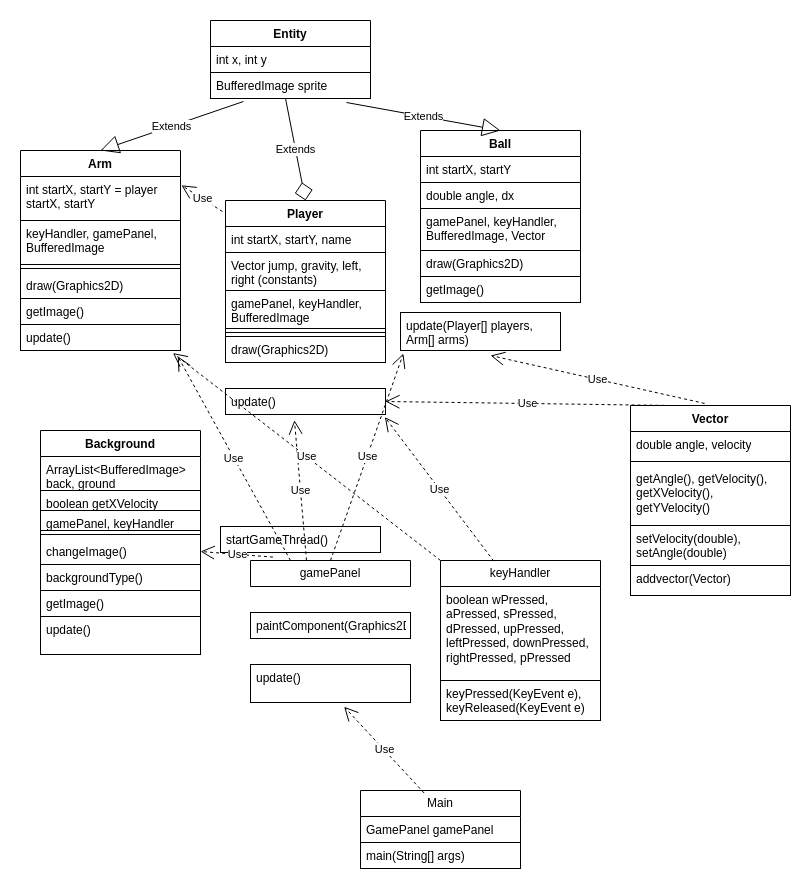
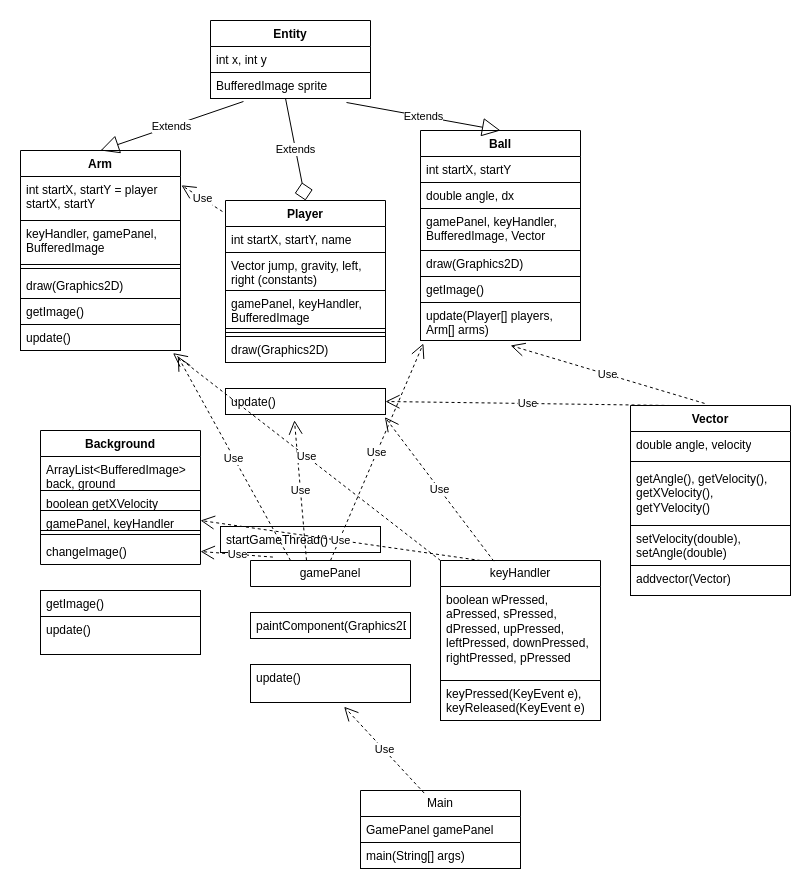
  <mxCell id="0" />
  <mxCell id="1" parent="0" />
  <mxCell id="2" value="Player" style="swimlane;fontStyle=1;align=center;verticalAlign=top;childLayout=stackLayout;horizontal=1;startSize=26;horizontalStack=0;resizeParent=1;resizeParentMax=0;resizeLast=0;collapsible=1;marginBottom=0;whiteSpace=wrap;html=1;" vertex="1" parent="1"><mxGeometry x="225" y="200" width="160" height="136" as="geometry" /></mxCell>
  <mxCell id="3" value="int startX, startY, name" style="text;strokeColor=none;fillColor=none;align=left;verticalAlign=top;spacingLeft=4;spacingRight=4;overflow=hidden;rotatable=0;points=[[0,0.5],[1,0.5]];portConstraint=eastwest;whiteSpace=wrap;html=1;" vertex="1" parent="2"><mxGeometry y="26" width="160" height="26" as="geometry" /></mxCell>
  <mxCell id="4" value="Vector jump, gravity, left, right (constants)" style="text;strokeColor=default;fillColor=none;align=left;verticalAlign=top;spacingLeft=4;spacingRight=4;overflow=hidden;rotatable=0;points=[[0,0.5],[1,0.5]];portConstraint=eastwest;whiteSpace=wrap;html=1;" vertex="1" parent="2"><mxGeometry y="52" width="160" height="38" as="geometry" /></mxCell>
  <mxCell id="5" value="gamePanel, keyHandler, BufferedImage" style="text;strokeColor=default;fillColor=none;align=left;verticalAlign=top;spacingLeft=4;spacingRight=4;overflow=hidden;rotatable=0;points=[[0,0.5],[1,0.5]];portConstraint=eastwest;whiteSpace=wrap;html=1;" vertex="1" parent="2"><mxGeometry y="90" width="160" height="38" as="geometry" /></mxCell>
  <mxCell id="6" value="" style="line;strokeWidth=1;fillColor=none;align=left;verticalAlign=middle;spacingTop=-1;spacingLeft=3;spacingRight=3;rotatable=0;labelPosition=right;points=[];portConstraint=eastwest;strokeColor=inherit;" vertex="1" parent="2"><mxGeometry y="128" width="160" height="8" as="geometry" /></mxCell>
  <mxCell id="7" value="Arm" style="swimlane;fontStyle=1;align=center;verticalAlign=top;childLayout=stackLayout;horizontal=1;startSize=26;horizontalStack=0;resizeParent=1;resizeParentMax=0;resizeLast=0;collapsible=1;marginBottom=0;whiteSpace=wrap;html=1;" vertex="1" parent="1"><mxGeometry x="20" y="150" width="160" height="200" as="geometry" /></mxCell>
  <mxCell id="8" value="int startX, startY = player startX, startY" style="text;strokeColor=none;fillColor=none;align=left;verticalAlign=top;spacingLeft=4;spacingRight=4;overflow=hidden;rotatable=0;points=[[0,0.5],[1,0.5]];portConstraint=eastwest;whiteSpace=wrap;html=1;" vertex="1" parent="7"><mxGeometry y="26" width="160" height="44" as="geometry" /></mxCell>
  <mxCell id="9" value="keyHandler, gamePanel, BufferedImage" style="text;strokeColor=default;fillColor=none;align=left;verticalAlign=top;spacingLeft=4;spacingRight=4;overflow=hidden;rotatable=0;points=[[0,0.5],[1,0.5]];portConstraint=eastwest;whiteSpace=wrap;html=1;" vertex="1" parent="7"><mxGeometry y="70" width="160" height="44" as="geometry" /></mxCell>
  <mxCell id="10" value="" style="line;strokeWidth=1;fillColor=none;align=left;verticalAlign=middle;spacingTop=-1;spacingLeft=3;spacingRight=3;rotatable=0;labelPosition=right;points=[];portConstraint=eastwest;strokeColor=inherit;" vertex="1" parent="7"><mxGeometry y="114" width="160" height="8" as="geometry" /></mxCell>
  <mxCell id="11" value="draw(Graphics2D)" style="text;strokeColor=none;fillColor=none;align=left;verticalAlign=top;spacingLeft=4;spacingRight=4;overflow=hidden;rotatable=0;points=[[0,0.5],[1,0.5]];portConstraint=eastwest;whiteSpace=wrap;html=1;" vertex="1" parent="7"><mxGeometry y="122" width="160" height="26" as="geometry" /></mxCell>
  <mxCell id="12" value="getImage()" style="text;strokeColor=default;fillColor=none;align=left;verticalAlign=top;spacingLeft=4;spacingRight=4;overflow=hidden;rotatable=0;points=[[0,0.5],[1,0.5]];portConstraint=eastwest;whiteSpace=wrap;html=1;" vertex="1" parent="7"><mxGeometry y="148" width="160" height="26" as="geometry" /></mxCell>
  <mxCell id="13" value="update()" style="text;strokeColor=default;fillColor=none;align=left;verticalAlign=top;spacingLeft=4;spacingRight=4;overflow=hidden;rotatable=0;points=[[0,0.5],[1,0.5]];portConstraint=eastwest;whiteSpace=wrap;html=1;" vertex="1" parent="7"><mxGeometry y="174" width="160" height="26" as="geometry" /></mxCell>
  <mxCell id="14" value="Entity" style="swimlane;fontStyle=1;align=center;verticalAlign=top;childLayout=stackLayout;horizontal=1;startSize=26;horizontalStack=0;resizeParent=1;resizeParentMax=0;resizeLast=0;collapsible=1;marginBottom=0;whiteSpace=wrap;html=1;" vertex="1" parent="1"><mxGeometry x="210" y="20" width="160" height="78" as="geometry" /></mxCell>
  <mxCell id="15" value="int x, int y" style="text;strokeColor=none;fillColor=none;align=left;verticalAlign=top;spacingLeft=4;spacingRight=4;overflow=hidden;rotatable=0;points=[[0,0.5],[1,0.5]];portConstraint=eastwest;whiteSpace=wrap;html=1;" vertex="1" parent="14"><mxGeometry y="26" width="160" height="26" as="geometry" /></mxCell>
  <mxCell id="16" value="BufferedImage sprite" style="text;strokeColor=default;fillColor=none;align=left;verticalAlign=top;spacingLeft=4;spacingRight=4;overflow=hidden;rotatable=0;points=[[0,0.5],[1,0.5]];portConstraint=eastwest;whiteSpace=wrap;html=1;" vertex="1" parent="14"><mxGeometry y="52" width="160" height="26" as="geometry" /></mxCell>
  <mxCell id="17" value="Background" style="swimlane;fontStyle=1;align=center;verticalAlign=top;childLayout=stackLayout;horizontal=1;startSize=26;horizontalStack=0;resizeParent=1;resizeParentMax=0;resizeLast=0;collapsible=1;marginBottom=0;whiteSpace=wrap;html=1;" vertex="1" parent="1"><mxGeometry x="40" y="430" width="160" height="134" as="geometry" /></mxCell>
  <mxCell id="18" value="ArrayList&amp;lt;BufferedImage&amp;gt; back, ground" style="text;strokeColor=none;fillColor=none;align=left;verticalAlign=top;spacingLeft=4;spacingRight=4;overflow=hidden;rotatable=0;points=[[0,0.5],[1,0.5]];portConstraint=eastwest;whiteSpace=wrap;html=1;" vertex="1" parent="17"><mxGeometry y="26" width="160" height="34" as="geometry" /></mxCell>
  <mxCell id="19" value="boolean getXVelocity" style="text;strokeColor=default;fillColor=none;align=left;verticalAlign=top;spacingLeft=4;spacingRight=4;overflow=hidden;rotatable=0;points=[[0,0.5],[1,0.5]];portConstraint=eastwest;whiteSpace=wrap;html=1;" vertex="1" parent="17"><mxGeometry y="60" width="160" height="20" as="geometry" /></mxCell>
  <mxCell id="20" value="gamePanel, keyHandler" style="text;strokeColor=default;fillColor=none;align=left;verticalAlign=top;spacingLeft=4;spacingRight=4;overflow=hidden;rotatable=0;points=[[0,0.5],[1,0.5]];portConstraint=eastwest;whiteSpace=wrap;html=1;" vertex="1" parent="17"><mxGeometry y="80" width="160" height="20" as="geometry" /></mxCell>
  <mxCell id="21" value="" style="line;strokeWidth=1;fillColor=none;align=left;verticalAlign=middle;spacingTop=-1;spacingLeft=3;spacingRight=3;rotatable=0;labelPosition=right;points=[];portConstraint=eastwest;strokeColor=inherit;" vertex="1" parent="17"><mxGeometry y="100" width="160" height="8" as="geometry" /></mxCell>
  <mxCell id="22" value="changeImage()" style="text;strokeColor=none;fillColor=none;align=left;verticalAlign=top;spacingLeft=4;spacingRight=4;overflow=hidden;rotatable=0;points=[[0,0.5],[1,0.5]];portConstraint=eastwest;whiteSpace=wrap;html=1;" vertex="1" parent="17"><mxGeometry y="108" width="160" height="26" as="geometry" /></mxCell>
  <mxCell id="23" value="Ball" style="swimlane;fontStyle=1;align=center;verticalAlign=top;childLayout=stackLayout;horizontal=1;startSize=26;horizontalStack=0;resizeParent=1;resizeParentMax=0;resizeLast=0;collapsible=1;marginBottom=0;whiteSpace=wrap;html=1;" vertex="1" parent="1"><mxGeometry x="420" y="130" width="160" height="120" as="geometry" /></mxCell>
  <mxCell id="24" value="int startX, startY" style="text;strokeColor=none;fillColor=none;align=left;verticalAlign=top;spacingLeft=4;spacingRight=4;overflow=hidden;rotatable=0;points=[[0,0.5],[1,0.5]];portConstraint=eastwest;whiteSpace=wrap;html=1;" vertex="1" parent="23"><mxGeometry y="26" width="160" height="26" as="geometry" /></mxCell>
  <mxCell id="25" value="double angle, dx" style="text;strokeColor=default;fillColor=none;align=left;verticalAlign=top;spacingLeft=4;spacingRight=4;overflow=hidden;rotatable=0;points=[[0,0.5],[1,0.5]];portConstraint=eastwest;whiteSpace=wrap;html=1;" vertex="1" parent="23"><mxGeometry y="52" width="160" height="26" as="geometry" /></mxCell>
  <mxCell id="26" value="gamePanel, keyHandler, BufferedImage, Vector" style="text;strokeColor=default;fillColor=none;align=left;verticalAlign=top;spacingLeft=4;spacingRight=4;overflow=hidden;rotatable=0;points=[[0,0.5],[1,0.5]];portConstraint=eastwest;whiteSpace=wrap;html=1;" vertex="1" parent="23"><mxGeometry y="78" width="160" height="42" as="geometry" /></mxCell>
  <mxCell id="27" value="Vector" style="swimlane;fontStyle=1;align=center;verticalAlign=top;childLayout=stackLayout;horizontal=1;startSize=26;horizontalStack=0;resizeParent=1;resizeParentMax=0;resizeLast=0;collapsible=1;marginBottom=0;whiteSpace=wrap;html=1;" vertex="1" parent="1"><mxGeometry x="630" y="405" width="160" height="190" as="geometry" /></mxCell>
  <mxCell id="28" value="double angle, velocity" style="text;strokeColor=none;fillColor=none;align=left;verticalAlign=top;spacingLeft=4;spacingRight=4;overflow=hidden;rotatable=0;points=[[0,0.5],[1,0.5]];portConstraint=eastwest;whiteSpace=wrap;html=1;" vertex="1" parent="27"><mxGeometry y="26" width="160" height="26" as="geometry" /></mxCell>
  <mxCell id="29" value="" style="line;strokeWidth=1;fillColor=none;align=left;verticalAlign=middle;spacingTop=-1;spacingLeft=3;spacingRight=3;rotatable=0;labelPosition=right;points=[];portConstraint=eastwest;strokeColor=inherit;" vertex="1" parent="27"><mxGeometry y="52" width="160" height="8" as="geometry" /></mxCell>
  <mxCell id="30" value="getAngle(), getVelocity(), getXVelocity(), getYVelocity()" style="text;strokeColor=none;fillColor=none;align=left;verticalAlign=top;spacingLeft=4;spacingRight=4;overflow=hidden;rotatable=0;points=[[0,0.5],[1,0.5]];portConstraint=eastwest;whiteSpace=wrap;html=1;" vertex="1" parent="27"><mxGeometry y="60" width="160" height="60" as="geometry" /></mxCell>
  <mxCell id="31" value="setVelocity(double), setAngle(double)" style="text;strokeColor=default;fillColor=none;align=left;verticalAlign=top;spacingLeft=4;spacingRight=4;overflow=hidden;rotatable=0;points=[[0,0.5],[1,0.5]];portConstraint=eastwest;whiteSpace=wrap;html=1;" vertex="1" parent="27"><mxGeometry y="120" width="160" height="40" as="geometry" /></mxCell>
  <mxCell id="32" value="addvector(Vector)" style="text;strokeColor=default;fillColor=none;align=left;verticalAlign=top;spacingLeft=4;spacingRight=4;overflow=hidden;rotatable=0;points=[[0,0.5],[1,0.5]];portConstraint=eastwest;whiteSpace=wrap;html=1;" vertex="1" parent="27"><mxGeometry y="160" width="160" height="30" as="geometry" /></mxCell>
  <mxCell id="33" value="Extends" style="endArrow=block;endSize=16;endFill=0;html=1;rounded=0;entryX=0.5;entryY=0;entryDx=0;entryDy=0;exitX=0.206;exitY=1.115;exitDx=0;exitDy=0;exitPerimeter=0;" edge="1" parent="1" source="16" target="7"><mxGeometry width="160" relative="1" as="geometry"><mxPoint x="20" y="70" as="sourcePoint" /><mxPoint x="180" y="70" as="targetPoint" /></mxGeometry></mxCell>
  <mxCell id="34" value="Extends" style="endArrow=block;endSize=16;endFill=0;html=1;rounded=0;exitX=0.85;exitY=1.154;exitDx=0;exitDy=0;exitPerimeter=0;entryX=0.5;entryY=0;entryDx=0;entryDy=0;" edge="1" parent="1" source="16" target="23"><mxGeometry width="160" relative="1" as="geometry"><mxPoint x="360" y="100" as="sourcePoint" /><mxPoint x="520" y="100" as="targetPoint" /></mxGeometry></mxCell>
  <mxCell id="35" value="Extends" style="endArrow=diamond;endSize=16;endFill=0;html=1;rounded=0;exitX=0.469;exitY=1;exitDx=0;exitDy=0;exitPerimeter=0;entryX=0.5;entryY=0;entryDx=0;entryDy=0;" edge="1" parent="1" source="16" target="2"><mxGeometry width="160" relative="1" as="geometry"><mxPoint x="310" y="250" as="sourcePoint" /><mxPoint x="470" y="250" as="targetPoint" /></mxGeometry></mxCell>
  <mxCell id="36" value="Use" style="endArrow=open;endSize=12;dashed=1;html=1;rounded=0;entryX=1.006;entryY=0.174;entryDx=0;entryDy=0;entryPerimeter=0;exitX=-0.019;exitY=0.081;exitDx=0;exitDy=0;exitPerimeter=0;" edge="1" parent="1" source="2" target="7"><mxGeometry width="160" relative="1" as="geometry"><mxPoint x="140" y="300" as="sourcePoint" /><mxPoint x="300" y="300" as="targetPoint" /></mxGeometry></mxCell>
  <mxCell id="37" value="draw(Graphics2D)" style="text;strokeColor=default;fillColor=none;align=left;verticalAlign=top;spacingLeft=4;spacingRight=4;overflow=hidden;rotatable=0;points=[[0,0.5],[1,0.5]];portConstraint=eastwest;whiteSpace=wrap;html=1;" vertex="1" parent="1"><mxGeometry x="225" y="336" width="160" height="26" as="geometry" /></mxCell>
  <mxCell id="38" value="update()" style="text;strokeColor=default;fillColor=none;align=left;verticalAlign=top;spacingLeft=4;spacingRight=4;overflow=hidden;rotatable=0;points=[[0,0.5],[1,0.5]];portConstraint=eastwest;whiteSpace=wrap;html=1;" vertex="1" parent="1"><mxGeometry x="225" y="388" width="160" height="26" as="geometry" /></mxCell>
  <mxCell id="39" value="draw(Graphics2D)" style="text;strokeColor=default;fillColor=none;align=left;verticalAlign=top;spacingLeft=4;spacingRight=4;overflow=hidden;rotatable=0;points=[[0,0.5],[1,0.5]];portConstraint=eastwest;whiteSpace=wrap;html=1;" vertex="1" parent="1"><mxGeometry x="420" y="250" width="160" height="26" as="geometry" /></mxCell>
  <mxCell id="40" value="getImage()" style="text;strokeColor=default;fillColor=none;align=left;verticalAlign=top;spacingLeft=4;spacingRight=4;overflow=hidden;rotatable=0;points=[[0,0.5],[1,0.5]];portConstraint=eastwest;whiteSpace=wrap;html=1;" vertex="1" parent="1"><mxGeometry x="420" y="276" width="160" height="26" as="geometry" /></mxCell>
- <mxCell id="41" value="update(Player[] players, Arm[] arms)" style="text;strokeColor=default;fillColor=none;align=left;verticalAlign=top;spacingLeft=4;spacingRight=4;overflow=hidden;rotatable=0;points=[[0,0.5],[1,0.5]];portConstraint=eastwest;whiteSpace=wrap;html=1;" vertex="1" parent="1"><mxGeometry x="400" y="312" width="160" height="38" as="geometry" /></mxCell>
+ <mxCell id="41" value="update(Player[] players, Arm[] arms)" style="text;strokeColor=default;fillColor=none;align=left;verticalAlign=top;spacingLeft=4;spacingRight=4;overflow=hidden;rotatable=0;points=[[0,0.5],[1,0.5]];portConstraint=eastwest;whiteSpace=wrap;html=1;" vertex="1" parent="1"><mxGeometry x="420" y="302" width="160" height="38" as="geometry" /></mxCell>
  <mxCell id="42" value="Use" style="endArrow=open;endSize=12;dashed=1;html=1;rounded=0;exitX=0.25;exitY=0;exitDx=0;exitDy=0;entryX=1;entryY=0.5;entryDx=0;entryDy=0;" edge="1" parent="1" source="27" target="38"><mxGeometry width="160" relative="1" as="geometry"><mxPoint x="310" y="350" as="sourcePoint" /><mxPoint x="470" y="350" as="targetPoint" /></mxGeometry></mxCell>
  <mxCell id="43" value="Use" style="endArrow=open;endSize=12;dashed=1;html=1;rounded=0;exitX=0.463;exitY=-0.011;exitDx=0;exitDy=0;entryX=0.563;entryY=1.132;entryDx=0;entryDy=0;entryPerimeter=0;exitPerimeter=0;" edge="1" parent="1" source="27" target="41"><mxGeometry width="160" relative="1" as="geometry"><mxPoint x="610" y="389" as="sourcePoint" /><mxPoint x="505" y="370" as="targetPoint" /></mxGeometry></mxCell>
- <mxCell id="44" value="backgroundType()" style="text;strokeColor=default;fillColor=none;align=left;verticalAlign=top;spacingLeft=4;spacingRight=4;overflow=hidden;rotatable=0;points=[[0,0.5],[1,0.5]];portConstraint=eastwest;whiteSpace=wrap;html=1;" vertex="1" parent="1"><mxGeometry x="40" y="564" width="160" height="26" as="geometry" /></mxCell>
  <mxCell id="45" value="getImage()" style="text;strokeColor=default;fillColor=none;align=left;verticalAlign=top;spacingLeft=4;spacingRight=4;overflow=hidden;rotatable=0;points=[[0,0.5],[1,0.5]];portConstraint=eastwest;whiteSpace=wrap;html=1;" vertex="1" parent="1"><mxGeometry x="40" y="590" width="160" height="26" as="geometry" /></mxCell>
  <mxCell id="46" value="update()" style="text;strokeColor=default;fillColor=none;align=left;verticalAlign=top;spacingLeft=4;spacingRight=4;overflow=hidden;rotatable=0;points=[[0,0.5],[1,0.5]];portConstraint=eastwest;whiteSpace=wrap;html=1;" vertex="1" parent="1"><mxGeometry x="40" y="616" width="160" height="38" as="geometry" /></mxCell>
  <mxCell id="47" value="keyHandler" style="swimlane;fontStyle=0;childLayout=stackLayout;horizontal=1;startSize=26;fillColor=none;horizontalStack=0;resizeParent=1;resizeParentMax=0;resizeLast=0;collapsible=1;marginBottom=0;whiteSpace=wrap;html=1;" vertex="1" parent="1"><mxGeometry x="440" y="560" width="160" height="160" as="geometry" /></mxCell>
  <mxCell id="48" value="boolean wPressed, aPressed, sPressed, dPressed, upPressed, leftPressed, downPressed, rightPressed, pPressed" style="text;strokeColor=none;fillColor=none;align=left;verticalAlign=top;spacingLeft=4;spacingRight=4;overflow=hidden;rotatable=0;points=[[0,0.5],[1,0.5]];portConstraint=eastwest;whiteSpace=wrap;html=1;" vertex="1" parent="47"><mxGeometry y="26" width="160" height="94" as="geometry" /></mxCell>
  <mxCell id="49" value="keyPressed(KeyEvent e), keyReleased(KeyEvent e)" style="text;strokeColor=default;fillColor=none;align=left;verticalAlign=top;spacingLeft=4;spacingRight=4;overflow=hidden;rotatable=0;points=[[0,0.5],[1,0.5]];portConstraint=eastwest;whiteSpace=wrap;html=1;" vertex="1" parent="47"><mxGeometry y="120" width="160" height="40" as="geometry" /></mxCell>
  <mxCell id="50" value="gamePanel" style="swimlane;fontStyle=0;childLayout=stackLayout;horizontal=1;startSize=26;fillColor=none;horizontalStack=0;resizeParent=1;resizeParentMax=0;resizeLast=0;collapsible=1;marginBottom=0;whiteSpace=wrap;html=1;" vertex="1" parent="1"><mxGeometry x="250" y="560" width="160" height="26" as="geometry" /></mxCell>
  <mxCell id="51" value="Main" style="swimlane;fontStyle=0;childLayout=stackLayout;horizontal=1;startSize=26;fillColor=none;horizontalStack=0;resizeParent=1;resizeParentMax=0;resizeLast=0;collapsible=1;marginBottom=0;whiteSpace=wrap;html=1;" vertex="1" parent="1"><mxGeometry x="360" y="790" width="160" height="78" as="geometry" /></mxCell>
  <mxCell id="52" value="GamePanel gamePanel" style="text;strokeColor=none;fillColor=none;align=left;verticalAlign=top;spacingLeft=4;spacingRight=4;overflow=hidden;rotatable=0;points=[[0,0.5],[1,0.5]];portConstraint=eastwest;whiteSpace=wrap;html=1;" vertex="1" parent="51"><mxGeometry y="26" width="160" height="26" as="geometry" /></mxCell>
  <mxCell id="53" value="main(String[] args)" style="text;strokeColor=default;fillColor=none;align=left;verticalAlign=top;spacingLeft=4;spacingRight=4;overflow=hidden;rotatable=0;points=[[0,0.5],[1,0.5]];portConstraint=eastwest;whiteSpace=wrap;html=1;" vertex="1" parent="51"><mxGeometry y="52" width="160" height="26" as="geometry" /></mxCell>
  <mxCell id="54" value="startGameThread()" style="text;strokeColor=default;fillColor=none;align=left;verticalAlign=top;spacingLeft=4;spacingRight=4;overflow=hidden;rotatable=0;points=[[0,0.5],[1,0.5]];portConstraint=eastwest;whiteSpace=wrap;html=1;" vertex="1" parent="1"><mxGeometry x="220" y="526" width="160" height="26" as="geometry" /></mxCell>
  <mxCell id="55" value="paintComponent(Graphics2D)" style="text;strokeColor=default;fillColor=none;align=left;verticalAlign=top;spacingLeft=4;spacingRight=4;overflow=hidden;rotatable=0;points=[[0,0.5],[1,0.5]];portConstraint=eastwest;whiteSpace=wrap;html=1;" vertex="1" parent="1"><mxGeometry x="250" y="612" width="160" height="26" as="geometry" /></mxCell>
  <mxCell id="56" value="update()" style="text;strokeColor=default;fillColor=none;align=left;verticalAlign=top;spacingLeft=4;spacingRight=4;overflow=hidden;rotatable=0;points=[[0,0.5],[1,0.5]];portConstraint=eastwest;whiteSpace=wrap;html=1;" vertex="1" parent="1"><mxGeometry x="250" y="664" width="160" height="38" as="geometry" /></mxCell>
  <mxCell id="57" value="Use" style="endArrow=open;endSize=12;dashed=1;html=1;rounded=0;exitX=0.5;exitY=0;exitDx=0;exitDy=0;entryX=0.018;entryY=1.079;entryDx=0;entryDy=0;entryPerimeter=0;" edge="1" parent="1" source="50" target="41"><mxGeometry width="160" relative="1" as="geometry"><mxPoint x="310" y="440" as="sourcePoint" /><mxPoint x="470" y="440" as="targetPoint" /></mxGeometry></mxCell>
  <mxCell id="58" value="Use" style="endArrow=open;endSize=12;dashed=1;html=1;rounded=0;exitX=0.35;exitY=-0.008;exitDx=0;exitDy=0;exitPerimeter=0;entryX=0.431;entryY=1.223;entryDx=0;entryDy=0;entryPerimeter=0;" edge="1" parent="1" source="50" target="38"><mxGeometry width="160" relative="1" as="geometry"><mxPoint x="310" y="440" as="sourcePoint" /><mxPoint x="470" y="440" as="targetPoint" /></mxGeometry></mxCell>
  <mxCell id="59" value="Use" style="endArrow=open;endSize=12;dashed=1;html=1;rounded=0;exitX=0.14;exitY=-0.131;exitDx=0;exitDy=0;exitPerimeter=0;entryX=1;entryY=0.5;entryDx=0;entryDy=0;" edge="1" parent="1" source="50" target="22"><mxGeometry width="160" relative="1" as="geometry"><mxPoint x="270" y="510" as="sourcePoint" /><mxPoint x="430" y="510" as="targetPoint" /></mxGeometry></mxCell>
  <mxCell id="60" value="Use" style="endArrow=open;endSize=12;dashed=1;html=1;rounded=0;exitX=0.25;exitY=0;exitDx=0;exitDy=0;entryX=0.983;entryY=1.223;entryDx=0;entryDy=0;entryPerimeter=0;" edge="1" parent="1" source="50" target="13"><mxGeometry width="160" relative="1" as="geometry"><mxPoint x="310" y="440" as="sourcePoint" /><mxPoint x="470" y="440" as="targetPoint" /></mxGeometry></mxCell>
  <mxCell id="61" value="Use" style="endArrow=open;endSize=12;dashed=1;html=1;rounded=0;exitX=0.398;exitY=0.033;exitDx=0;exitDy=0;exitPerimeter=0;entryX=0.585;entryY=1.111;entryDx=0;entryDy=0;entryPerimeter=0;" edge="1" parent="1" source="51" target="56"><mxGeometry width="160" relative="1" as="geometry"><mxPoint x="310" y="740" as="sourcePoint" /><mxPoint x="470" y="740" as="targetPoint" /></mxGeometry></mxCell>
  <mxCell id="62" value="Use" style="endArrow=open;endSize=12;dashed=1;html=1;rounded=0;exitX=0.333;exitY=0.004;exitDx=0;exitDy=0;exitPerimeter=0;entryX=0.996;entryY=1.1;entryDx=0;entryDy=0;entryPerimeter=0;" edge="1" parent="1" source="47" target="38"><mxGeometry width="160" relative="1" as="geometry"><mxPoint x="310" y="740" as="sourcePoint" /><mxPoint x="470" y="740" as="targetPoint" /></mxGeometry></mxCell>
  <mxCell id="63" value="Use" style="endArrow=open;endSize=12;dashed=1;html=1;rounded=0;exitX=0;exitY=0;exitDx=0;exitDy=0;entryX=0.953;entryY=1.1;entryDx=0;entryDy=0;entryPerimeter=0;" edge="1" parent="1" source="47" target="13"><mxGeometry width="160" relative="1" as="geometry"><mxPoint x="310" y="740" as="sourcePoint" /><mxPoint x="470" y="740" as="targetPoint" /></mxGeometry></mxCell>
+ <mxCell id="64" value="Use" style="endArrow=open;endSize=12;dashed=1;html=1;rounded=0;exitX=0.25;exitY=0;exitDx=0;exitDy=0;entryX=1;entryY=0.5;entryDx=0;entryDy=0;" edge="1" parent="1" source="47" target="20"><mxGeometry width="160" relative="1" as="geometry"><mxPoint x="310" y="740" as="sourcePoint" /><mxPoint x="470" y="740" as="targetPoint" /></mxGeometry></mxCell>
